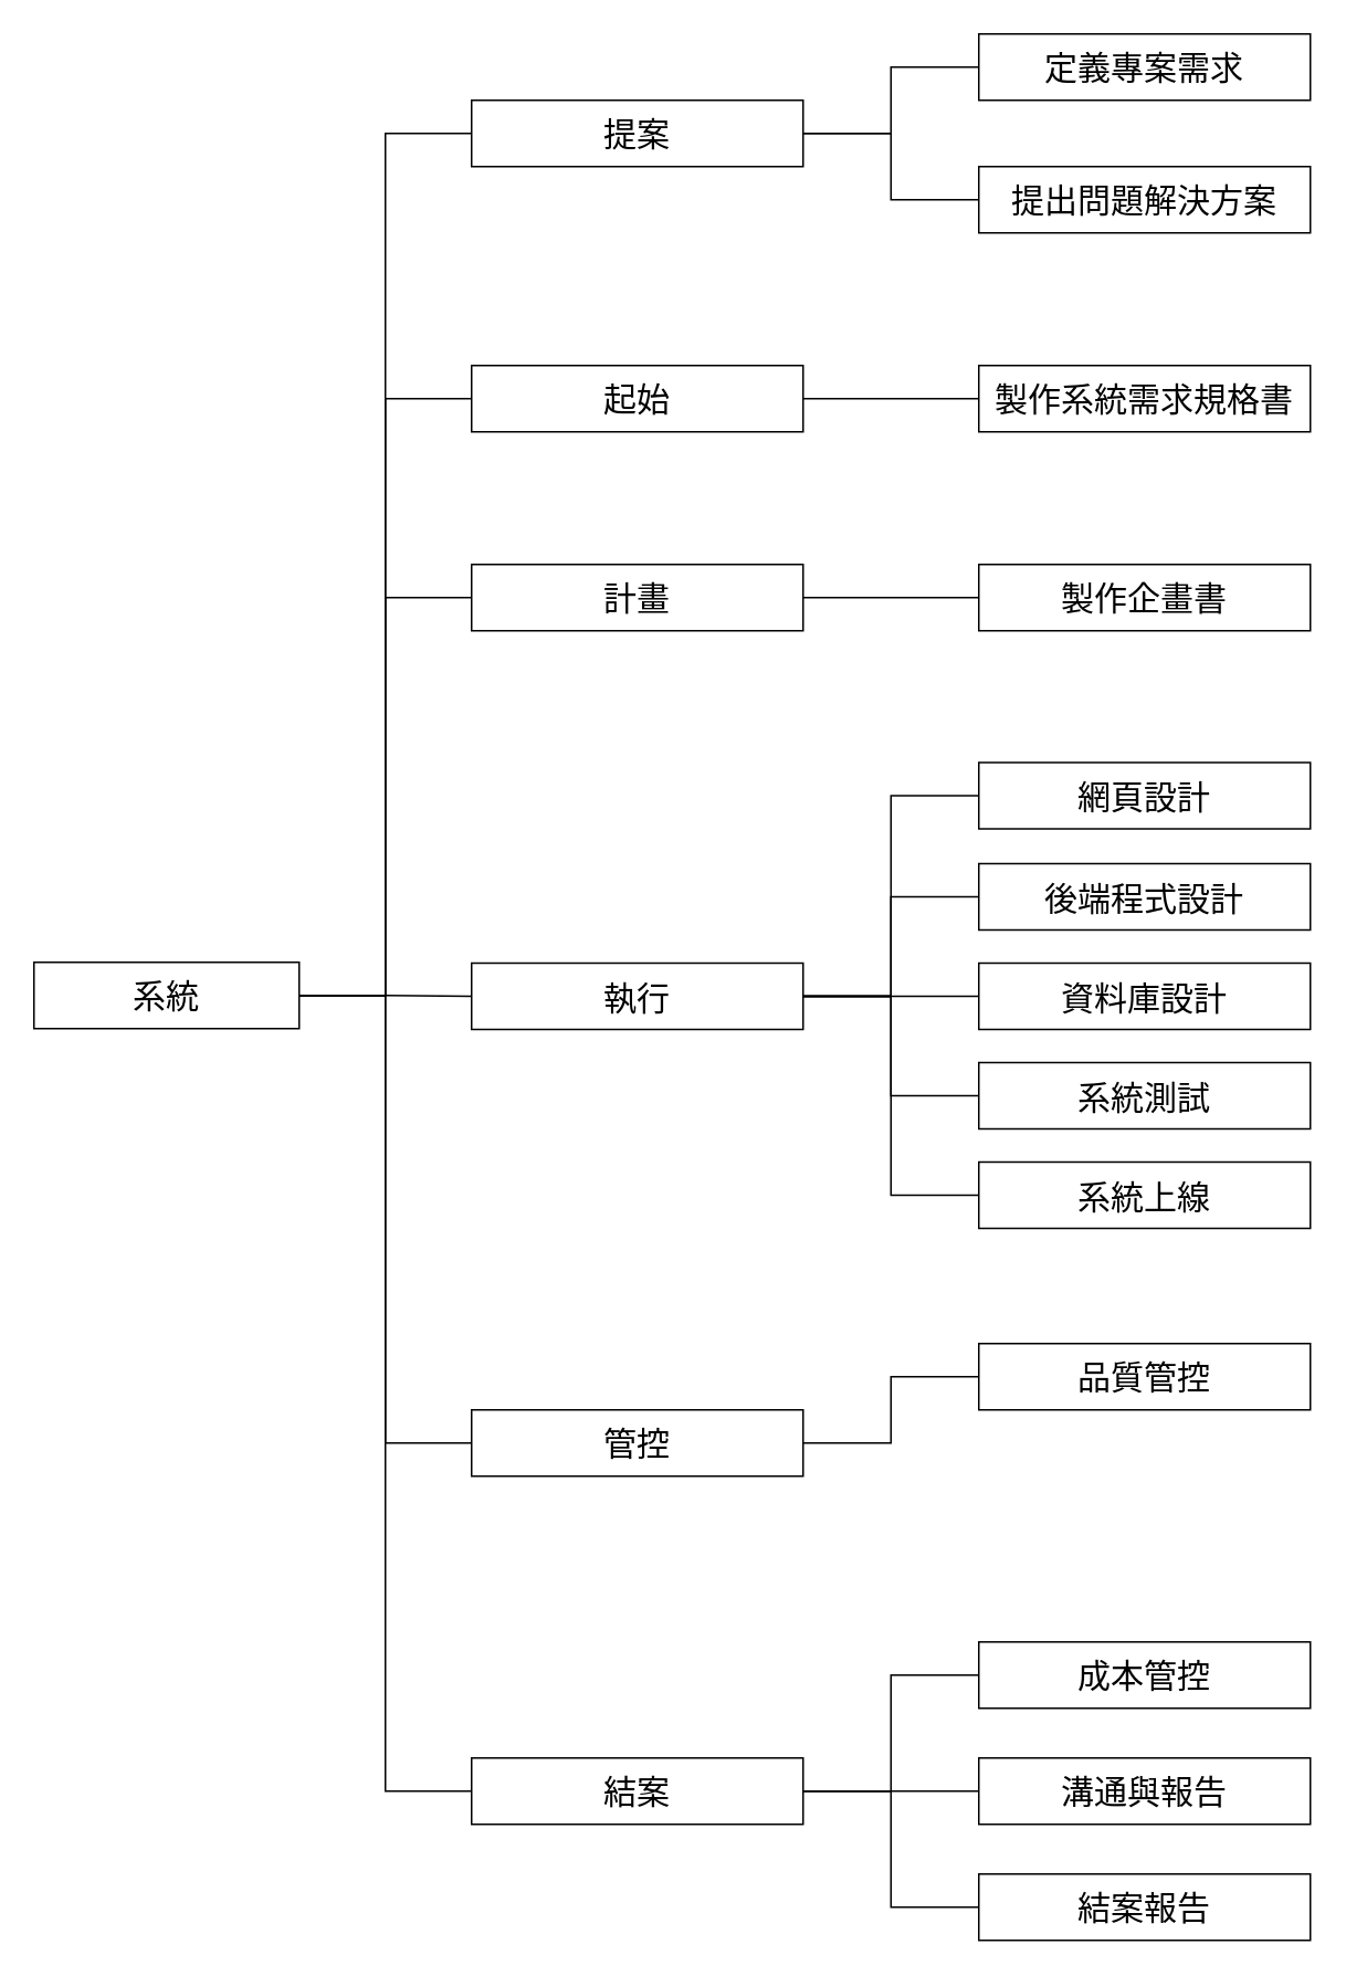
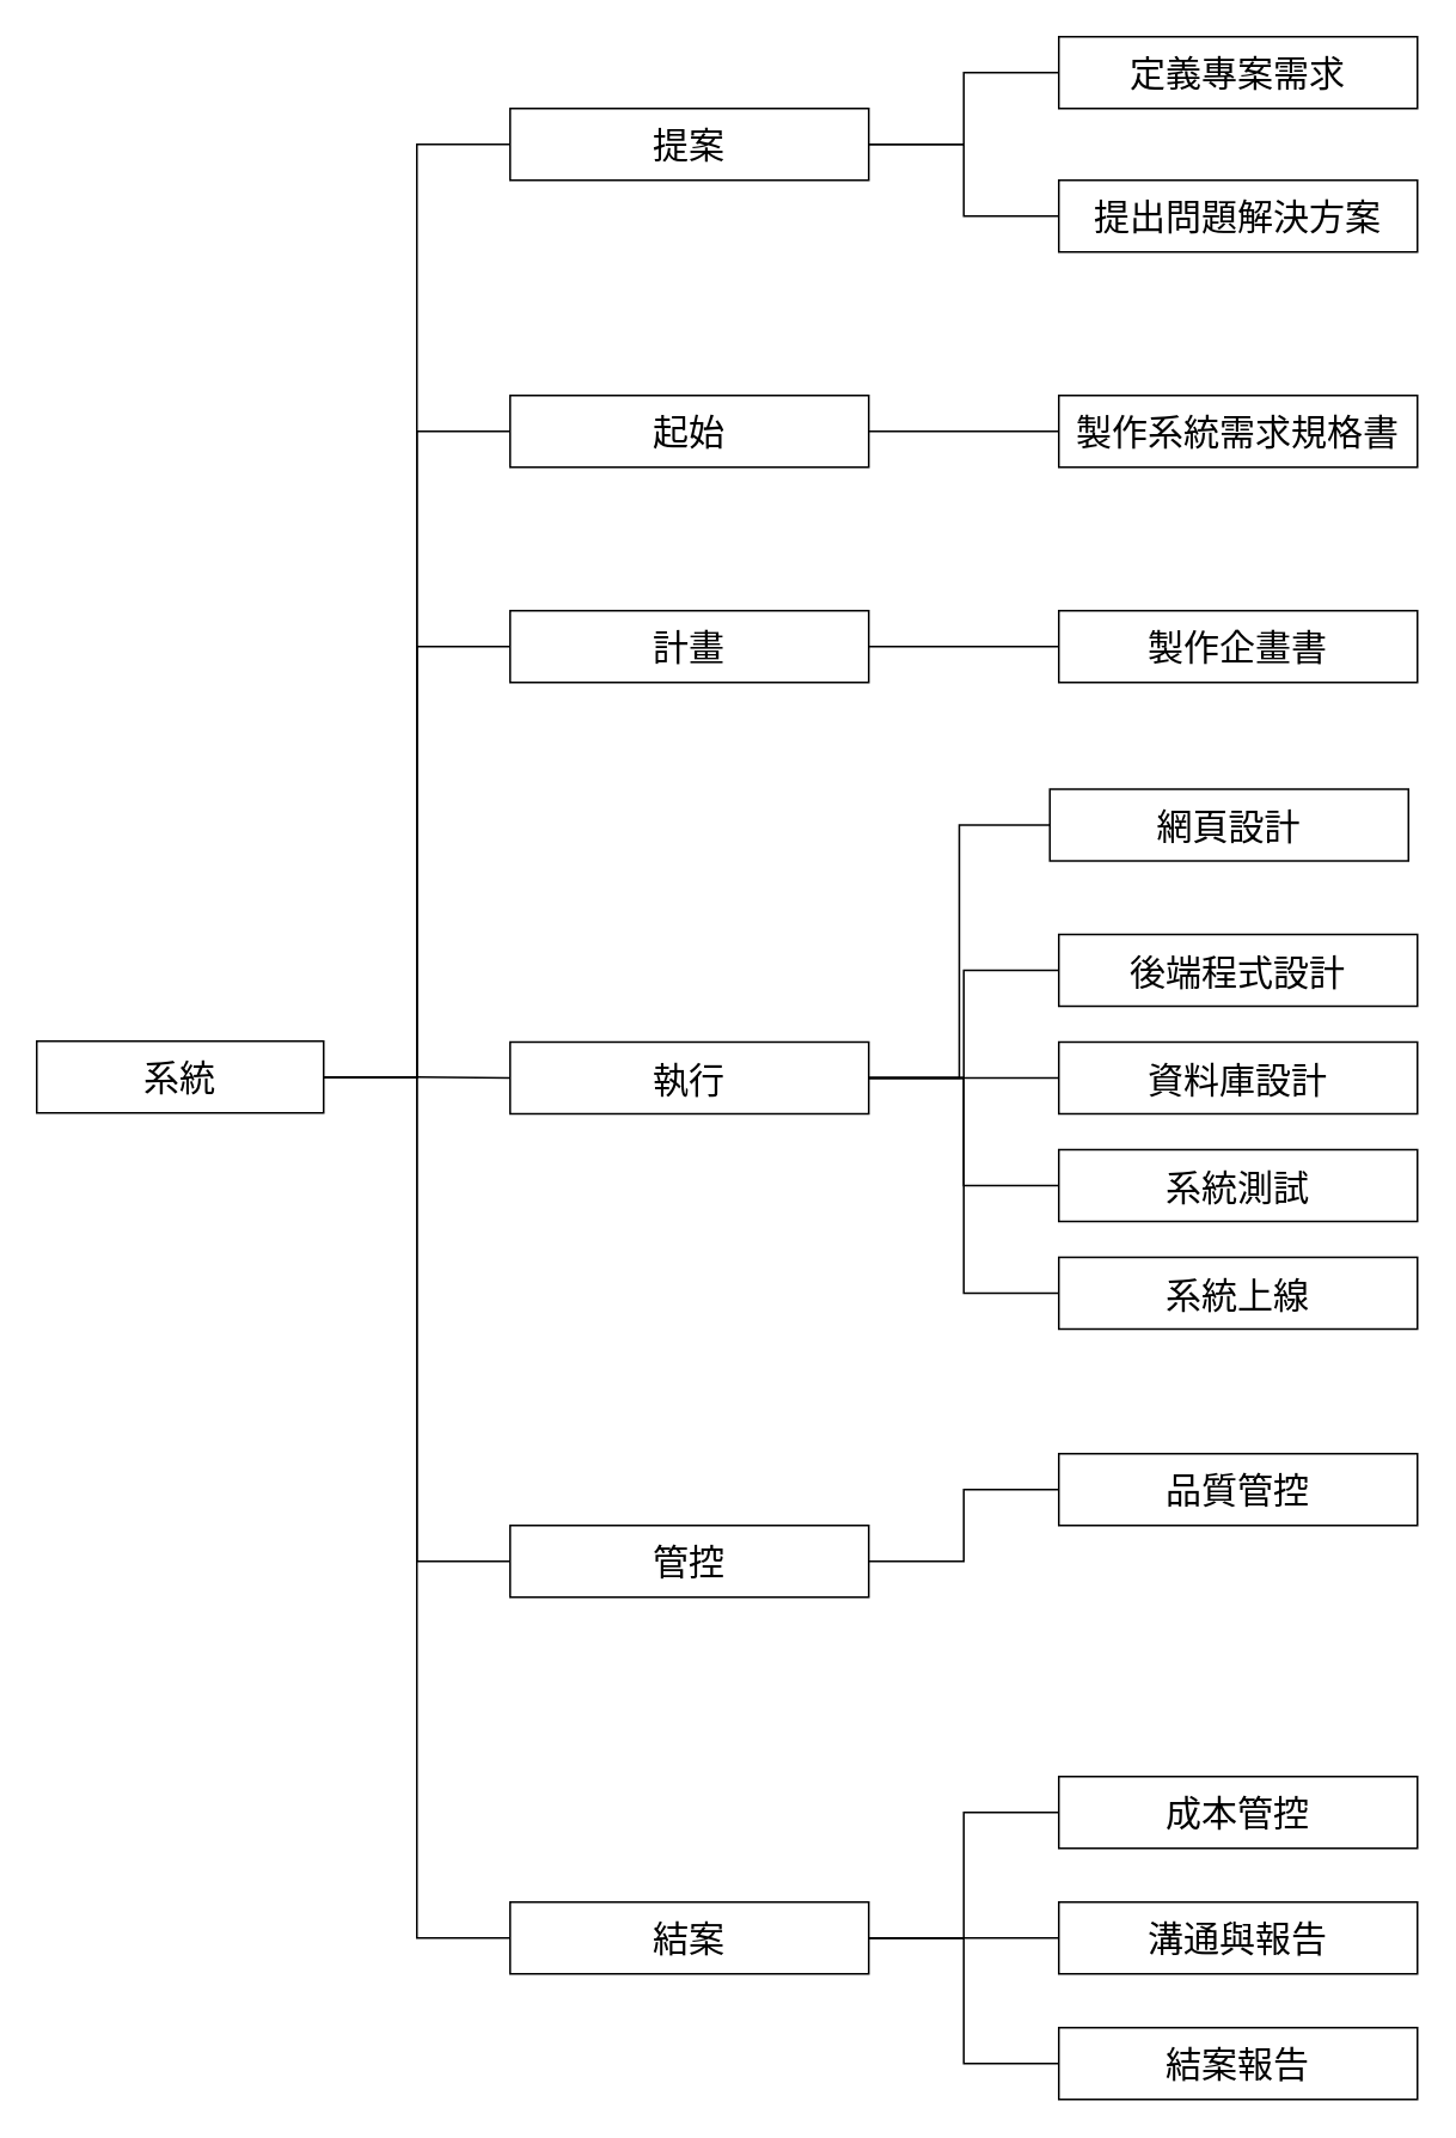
  <mxCell id="0" />
  <mxCell id="1" parent="0" />
  <mxCell id="2" style="edgeStyle=orthogonalEdgeStyle;rounded=0;orthogonalLoop=1;jettySize=auto;html=1;entryX=0;entryY=0.5;entryDx=0;entryDy=0;endArrow=none;endFill=0;" edge="1" parent="1" source="8" target="11"><mxGeometry relative="1" as="geometry" /></mxCell>
  <mxCell id="3" style="edgeStyle=orthogonalEdgeStyle;rounded=0;orthogonalLoop=1;jettySize=auto;html=1;entryX=0;entryY=0.5;entryDx=0;entryDy=0;endArrow=none;endFill=0;" edge="1" parent="1" source="8" target="13"><mxGeometry relative="1" as="geometry" /></mxCell>
  <mxCell id="4" style="edgeStyle=orthogonalEdgeStyle;rounded=0;orthogonalLoop=1;jettySize=auto;html=1;entryX=0;entryY=0.5;entryDx=0;entryDy=0;endArrow=none;endFill=0;" edge="1" parent="1" source="8" target="15"><mxGeometry relative="1" as="geometry" /></mxCell>
  <mxCell id="5" style="edgeStyle=orthogonalEdgeStyle;rounded=0;orthogonalLoop=1;jettySize=auto;html=1;entryX=0;entryY=0.5;entryDx=0;entryDy=0;endArrow=none;endFill=0;" edge="1" parent="1" source="8" target="21"><mxGeometry relative="1" as="geometry" /></mxCell>
  <mxCell id="6" style="edgeStyle=orthogonalEdgeStyle;rounded=0;orthogonalLoop=1;jettySize=auto;html=1;entryX=0;entryY=0.5;entryDx=0;entryDy=0;endArrow=none;endFill=0;" edge="1" parent="1" source="8" target="23"><mxGeometry relative="1" as="geometry" /></mxCell>
  <mxCell id="7" style="edgeStyle=orthogonalEdgeStyle;rounded=0;orthogonalLoop=1;jettySize=auto;html=1;entryX=0;entryY=0.5;entryDx=0;entryDy=0;endArrow=none;endFill=0;" edge="1" parent="1" source="8" target="27"><mxGeometry relative="1" as="geometry" /></mxCell>
  <mxCell id="8" value="&lt;font style=&quot;font-size: 20px;&quot;&gt;&lt;font style=&quot;font-size: 20px;&quot;&gt;系統&lt;/font&gt;&lt;br&gt;&lt;/font&gt;" style="rounded=0;whiteSpace=wrap;html=1;" vertex="1" parent="1"><mxGeometry y="580" width="160" height="40" as="geometry" x="20" /></mxCell>
  <mxCell id="9" style="edgeStyle=orthogonalEdgeStyle;rounded=0;orthogonalLoop=1;jettySize=auto;html=1;entryX=0;entryY=0.5;entryDx=0;entryDy=0;endArrow=none;endFill=0;" edge="1" parent="1" source="11" target="28"><mxGeometry relative="1" as="geometry" /></mxCell>
  <mxCell id="10" style="edgeStyle=orthogonalEdgeStyle;rounded=0;orthogonalLoop=1;jettySize=auto;html=1;endArrow=none;endFill=0;" edge="1" parent="1" source="11" target="29"><mxGeometry relative="1" as="geometry" /></mxCell>
  <mxCell id="11" value="&lt;font style=&quot;font-size: 20px;&quot;&gt;提案&lt;br&gt;&lt;/font&gt;" style="rounded=0;whiteSpace=wrap;html=1;" vertex="1" parent="1"><mxGeometry x="284" y="60" width="200" height="40" as="geometry" /></mxCell>
  <mxCell id="12" style="edgeStyle=orthogonalEdgeStyle;rounded=0;orthogonalLoop=1;jettySize=auto;html=1;endArrow=none;endFill=0;" edge="1" parent="1" source="13" target="31"><mxGeometry relative="1" as="geometry" /></mxCell>
  <mxCell id="13" value="&lt;font style=&quot;font-size: 20px;&quot;&gt;&lt;font style=&quot;font-size: 20px;&quot;&gt;起始&lt;/font&gt;&lt;br&gt;&lt;/font&gt;" style="rounded=0;whiteSpace=wrap;html=1;" vertex="1" parent="1"><mxGeometry x="284" y="220" width="200" height="40" as="geometry" /></mxCell>
  <mxCell id="14" style="edgeStyle=orthogonalEdgeStyle;rounded=0;orthogonalLoop=1;jettySize=auto;html=1;entryX=0;entryY=0.5;entryDx=0;entryDy=0;endArrow=none;endFill=0;" edge="1" parent="1" source="15" target="30"><mxGeometry relative="1" as="geometry" /></mxCell>
  <mxCell id="15" value="&lt;font style=&quot;font-size: 20px;&quot;&gt;計畫&lt;br&gt;&lt;/font&gt;" style="rounded=0;whiteSpace=wrap;html=1;" vertex="1" parent="1"><mxGeometry x="284" y="340" width="200" height="40" as="geometry" /></mxCell>
  <mxCell id="16" style="edgeStyle=orthogonalEdgeStyle;rounded=0;orthogonalLoop=1;jettySize=auto;html=1;entryX=0;entryY=0.5;entryDx=0;entryDy=0;endArrow=none;endFill=0;" edge="1" parent="1" source="21" target="32"><mxGeometry relative="1" as="geometry" /></mxCell>
  <mxCell id="17" style="edgeStyle=orthogonalEdgeStyle;rounded=0;orthogonalLoop=1;jettySize=auto;html=1;entryX=0;entryY=0.5;entryDx=0;entryDy=0;endArrow=none;endFill=0;" edge="1" parent="1" source="21" target="33"><mxGeometry relative="1" as="geometry" /></mxCell>
  <mxCell id="18" style="edgeStyle=orthogonalEdgeStyle;rounded=0;orthogonalLoop=1;jettySize=auto;html=1;endArrow=none;endFill=0;" edge="1" parent="1" source="21" target="34"><mxGeometry relative="1" as="geometry" /></mxCell>
  <mxCell id="19" style="edgeStyle=orthogonalEdgeStyle;rounded=0;orthogonalLoop=1;jettySize=auto;html=1;entryX=0;entryY=0.5;entryDx=0;entryDy=0;endArrow=none;endFill=0;" edge="1" parent="1" source="21" target="35"><mxGeometry relative="1" as="geometry" /></mxCell>
  <mxCell id="20" style="edgeStyle=orthogonalEdgeStyle;rounded=0;orthogonalLoop=1;jettySize=auto;html=1;entryX=0;entryY=0.5;entryDx=0;entryDy=0;endArrow=none;endFill=0;" edge="1" parent="1" source="21" target="36"><mxGeometry relative="1" as="geometry" /></mxCell>
  <mxCell id="21" value="&lt;font style=&quot;font-size: 20px;&quot;&gt;執行&lt;br&gt;&lt;/font&gt;" style="rounded=0;whiteSpace=wrap;html=1;" vertex="1" parent="1"><mxGeometry x="284" y="580.5" width="200" height="40" as="geometry" /></mxCell>
  <mxCell id="22" style="edgeStyle=orthogonalEdgeStyle;rounded=0;orthogonalLoop=1;jettySize=auto;html=1;entryX=0;entryY=0.5;entryDx=0;entryDy=0;endArrow=none;endFill=0;" edge="1" parent="1" source="23" target="37"><mxGeometry relative="1" as="geometry" /></mxCell>
  <mxCell id="23" value="&lt;font style=&quot;font-size: 20px;&quot;&gt;管控&lt;br&gt;&lt;/font&gt;" style="rounded=0;whiteSpace=wrap;html=1;" vertex="1" parent="1"><mxGeometry x="284" y="850" width="200" height="40" as="geometry" /></mxCell>
  <mxCell id="24" style="edgeStyle=orthogonalEdgeStyle;rounded=0;orthogonalLoop=1;jettySize=auto;html=1;entryX=0;entryY=0.5;entryDx=0;entryDy=0;endArrow=none;endFill=0;" edge="1" parent="1" source="27" target="38"><mxGeometry relative="1" as="geometry" /></mxCell>
  <mxCell id="25" style="edgeStyle=orthogonalEdgeStyle;rounded=0;orthogonalLoop=1;jettySize=auto;html=1;endArrow=none;endFill=0;" edge="1" parent="1" source="27" target="39"><mxGeometry relative="1" as="geometry" /></mxCell>
  <mxCell id="26" style="edgeStyle=orthogonalEdgeStyle;rounded=0;orthogonalLoop=1;jettySize=auto;html=1;entryX=0;entryY=0.5;entryDx=0;entryDy=0;endArrow=none;endFill=0;" edge="1" parent="1" source="27" target="40"><mxGeometry relative="1" as="geometry" /></mxCell>
  <mxCell id="27" value="&lt;font style=&quot;font-size: 20px;&quot;&gt;結案&lt;br&gt;&lt;/font&gt;" style="rounded=0;whiteSpace=wrap;html=1;" vertex="1" parent="1"><mxGeometry x="284" y="1060" width="200" height="40" as="geometry" /></mxCell>
  <mxCell id="28" value="&lt;div style=&quot;font-size: 20px;&quot;&gt;&lt;font style=&quot;font-size: 20px;&quot;&gt;定義專案需求&lt;br&gt;&lt;/font&gt;&lt;/div&gt;" style="rounded=0;whiteSpace=wrap;html=1;" vertex="1" parent="1"><mxGeometry x="590" width="200" height="40" as="geometry" y="20" /></mxCell>
  <mxCell id="29" value="&lt;div style=&quot;font-size: 20px;&quot;&gt;&lt;font style=&quot;font-size: 20px;&quot;&gt;提出問題解決方案&lt;br&gt;&lt;/font&gt;&lt;/div&gt;" style="rounded=0;whiteSpace=wrap;html=1;" vertex="1" parent="1"><mxGeometry x="590" y="100" width="200" height="40" as="geometry" /></mxCell>
  <mxCell id="30" value="&lt;div style=&quot;font-size: 20px;&quot;&gt;&lt;font style=&quot;font-size: 20px;&quot;&gt;製作企畫書&lt;/font&gt;&lt;/div&gt;" style="rounded=0;whiteSpace=wrap;html=1;" vertex="1" parent="1"><mxGeometry x="590" y="340" width="200" height="40" as="geometry" /></mxCell>
  <mxCell id="31" value="&lt;div style=&quot;font-size: 20px;&quot;&gt;&lt;font style=&quot;font-size: 20px;&quot;&gt;製作系統需求規格書&lt;/font&gt;&lt;/div&gt;" style="rounded=0;whiteSpace=wrap;html=1;" vertex="1" parent="1"><mxGeometry x="590" y="220" width="200" height="40" as="geometry" /></mxCell>
- <mxCell id="32" value="&lt;font style=&quot;font-size: 20px;&quot;&gt;網頁設計&lt;br&gt;&lt;/font&gt;" style="rounded=0;whiteSpace=wrap;html=1;" vertex="1" parent="1"><mxGeometry x="590" y="459.5" width="200" height="40" as="geometry" /></mxCell>
+ <mxCell id="32" value="&lt;font style=&quot;font-size: 20px;&quot;&gt;網頁設計&lt;br&gt;&lt;/font&gt;" style="rounded=0;whiteSpace=wrap;html=1;" vertex="1" parent="1"><mxGeometry x="585" y="439.5" width="200" height="40" as="geometry" /></mxCell>
  <mxCell id="33" value="&lt;font style=&quot;font-size: 20px;&quot;&gt;後端程式設計&lt;br&gt;&lt;/font&gt;" style="rounded=0;whiteSpace=wrap;html=1;" vertex="1" parent="1"><mxGeometry x="590" y="520.5" width="200" height="40" as="geometry" /></mxCell>
  <mxCell id="34" value="&lt;font style=&quot;font-size: 20px;&quot;&gt;資料庫設計&lt;br&gt;&lt;/font&gt;" style="rounded=0;whiteSpace=wrap;html=1;" vertex="1" parent="1"><mxGeometry x="590" y="580.5" width="200" height="40" as="geometry" /></mxCell>
  <mxCell id="35" value="&lt;font style=&quot;font-size: 20px;&quot;&gt;系統測試&lt;br&gt;&lt;/font&gt;" style="rounded=0;whiteSpace=wrap;html=1;" vertex="1" parent="1"><mxGeometry x="590" y="640.5" width="200" height="40" as="geometry" /></mxCell>
  <mxCell id="36" value="&lt;font style=&quot;font-size: 20px;&quot;&gt;系統上線&lt;br&gt;&lt;/font&gt;" style="rounded=0;whiteSpace=wrap;html=1;" vertex="1" parent="1"><mxGeometry x="590" y="700.5" width="200" height="40" as="geometry" /></mxCell>
  <mxCell id="37" value="&lt;font style=&quot;font-size: 20px;&quot;&gt;品質管控&lt;br&gt;&lt;/font&gt;" style="rounded=0;whiteSpace=wrap;html=1;" vertex="1" parent="1"><mxGeometry x="590" y="810" width="200" height="40" as="geometry" /></mxCell>
  <mxCell id="38" value="&lt;font style=&quot;font-size: 20px;&quot;&gt;成本管控&lt;br&gt;&lt;/font&gt;" style="rounded=0;whiteSpace=wrap;html=1;" vertex="1" parent="1"><mxGeometry x="590" y="990" width="200" height="40" as="geometry" /></mxCell>
  <mxCell id="39" value="&lt;font style=&quot;font-size: 20px;&quot;&gt;溝通與報告&lt;br&gt;&lt;/font&gt;" style="rounded=0;whiteSpace=wrap;html=1;" vertex="1" parent="1"><mxGeometry x="590" y="1060" width="200" height="40" as="geometry" /></mxCell>
  <mxCell id="40" value="&lt;font style=&quot;font-size: 20px;&quot;&gt;結案報告&lt;br&gt;&lt;/font&gt;" style="rounded=0;whiteSpace=wrap;html=1;" vertex="1" parent="1"><mxGeometry x="590" y="1130" width="200" height="40" as="geometry" /></mxCell>
